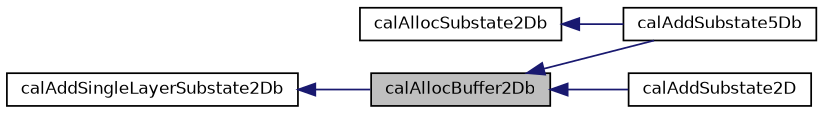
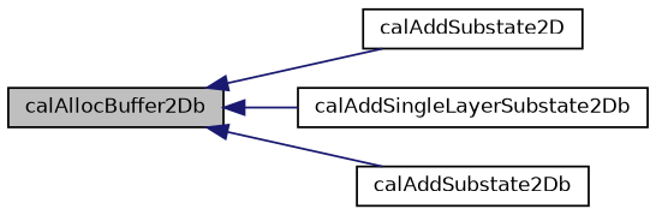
  digraph {
    rankdir=LR
    node [color=black fillcolor=white fontname=Helvetica fontsize=10 shape=record style=filled]
    edge [color=midnightblue dir=back fontname=Helvetica fontsize=10 labelfontname=Helvetica labelfontsize=10 style=solid]
    n1 [fillcolor=grey75 fontcolor=black height=0.2 label=calAllocBuffer2Db width=0.4]
    n2 [height=0.2 label=calAddSubstate2D width=0.4]
    n3 [height=0.2 label=calAddSingleLayerSubstate2Db width=0.4]
-   n4 [height=0.2 label=calAddSubstate5Db width=0.4]
-   n5 [height=0.2 label=calAllocSubstate2Db width=0.4]
+   n4 [height=0.2 label=calAddSubstate2Db width=0.4]
    n1 -> n2
-   n3 -> n1
+   n1 -> n3
    n1 -> n4
-   n5 -> n4
  }
